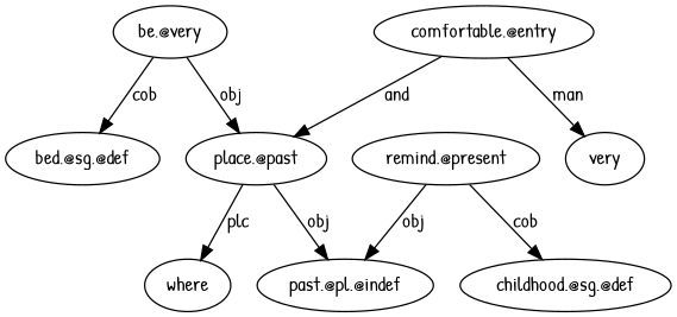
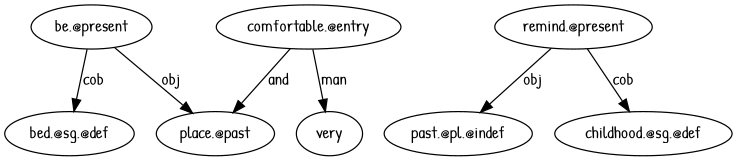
  digraph {
    fontname="Patrick Hand"
    node [fontname="Patrick Hand"]
    edge [fontname="Patrick Hand"]
-   n1 [label="be.@very"]
+   n1 [label="be.@present"]
    n2 [label="bed.@sg.@def"]
    n3 [label="place.@past"]
    n4 [label="comfortable.@entry"]
    n5 [label=very]
-   n6 [label=where]
    n7 [label="past.@pl.@indef"]
    n8 [label="remind.@present"]
    n9 [label="childhood.@sg.@def"]
    n1 -> n2 [label=cob]
    n1 -> n3 [label=obj]
-   n3 -> n6 [label=plc]
-   n3 -> n7 [label=obj]
    n4 -> n3 [label=and]
    n4 -> n5 [label=man]
    n8 -> n7 [label=obj]
    n8 -> n9 [label=cob]
  }
